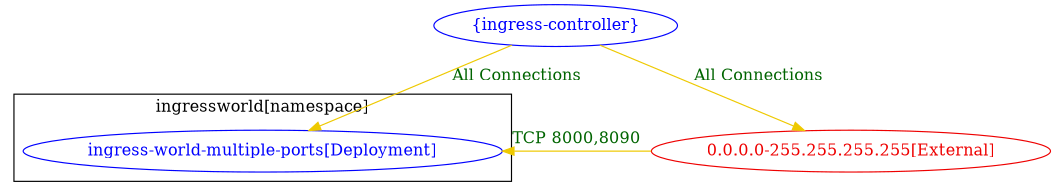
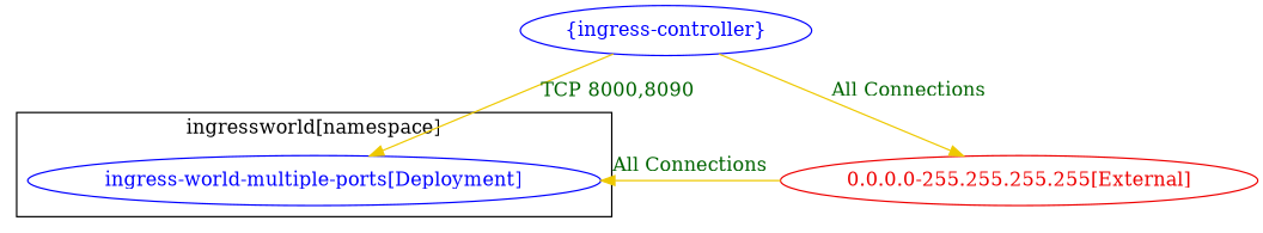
  digraph {
    node [color=blue fontcolor=blue]
    edge [color=gold2 fontcolor=darkgreen weight=1]
    n1 [label="ingress-world-multiple-ports[Deployment]"]
    n2 [color=red2 fontcolor=red2 label="0.0.0.0-255.255.255.255[External]"]
    n3 [label="{ingress-controller}"]
    subgraph cluster_1 {
      color=black
      fontcolor=black
      label="ingressworld[namespace]"
      n1
    }
-   n2 -> n1 [label="TCP 8000,8090" weight=0.5]
-   n3 -> n1 [label="All Connections"]
+   n2 -> n1 [label="All Connections" weight=0.5]
+   n3 -> n1 [label="TCP 8000,8090"]
    n3 -> n2 [label="All Connections"]
  }
